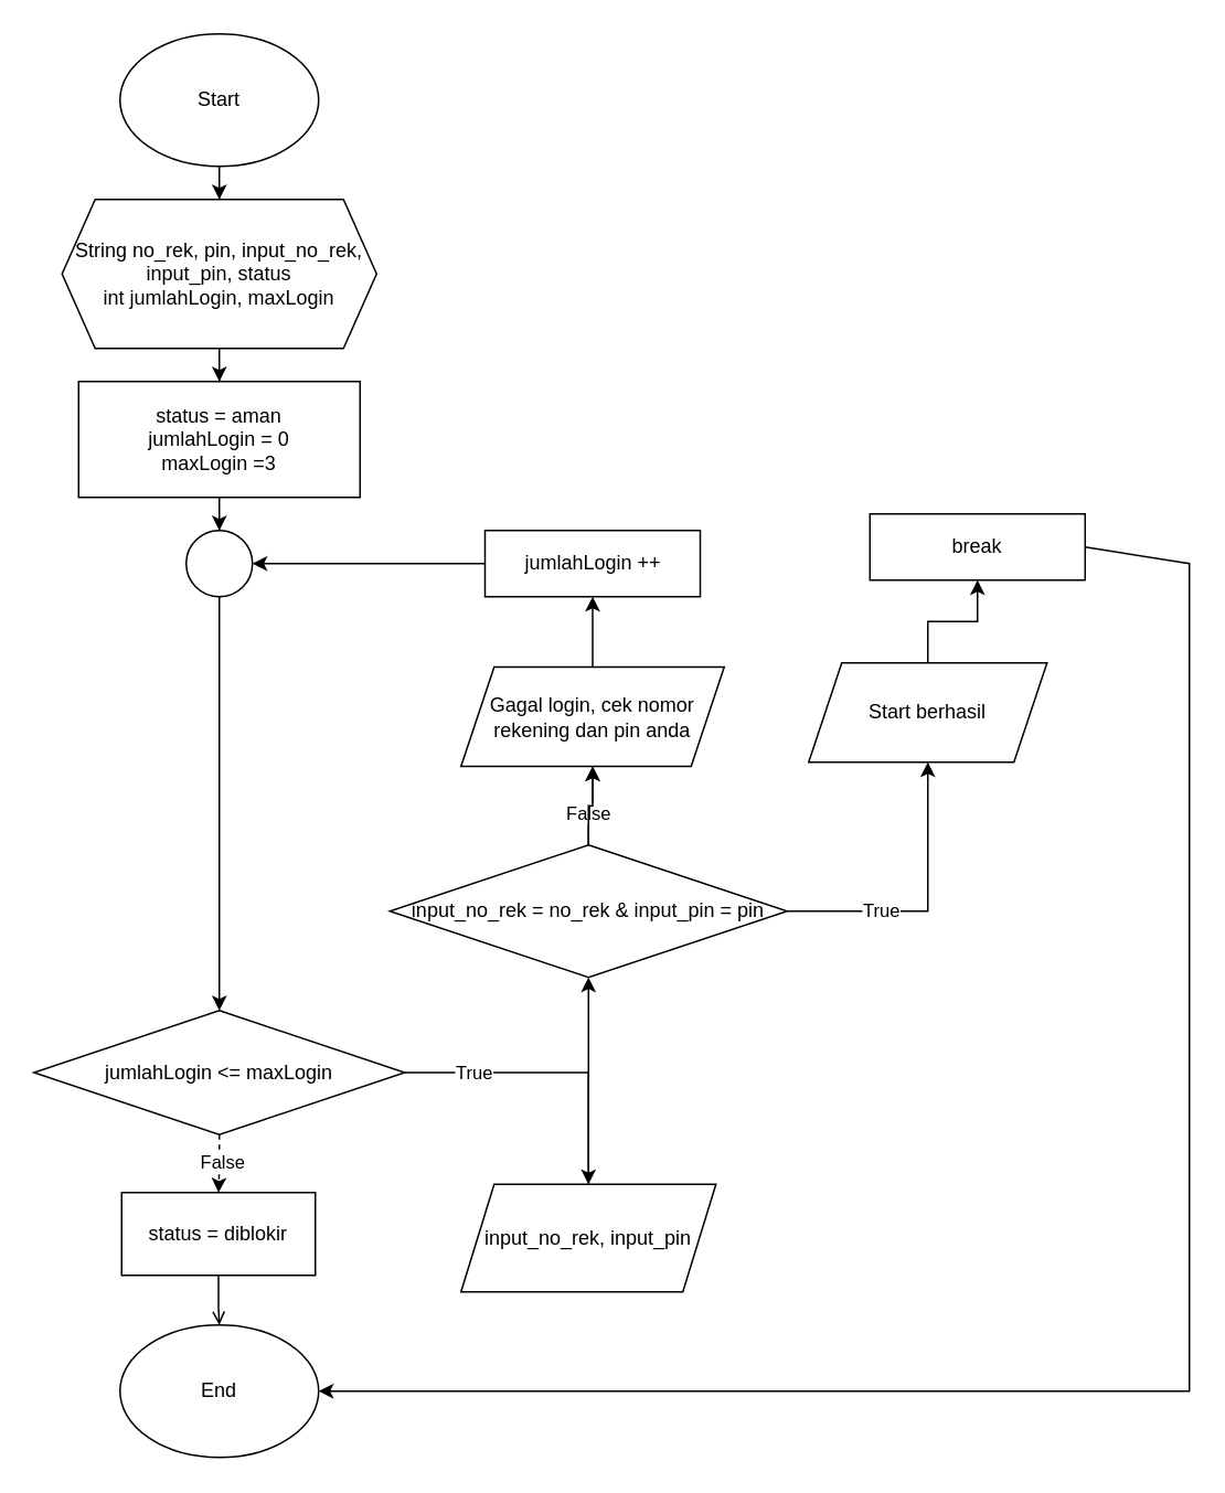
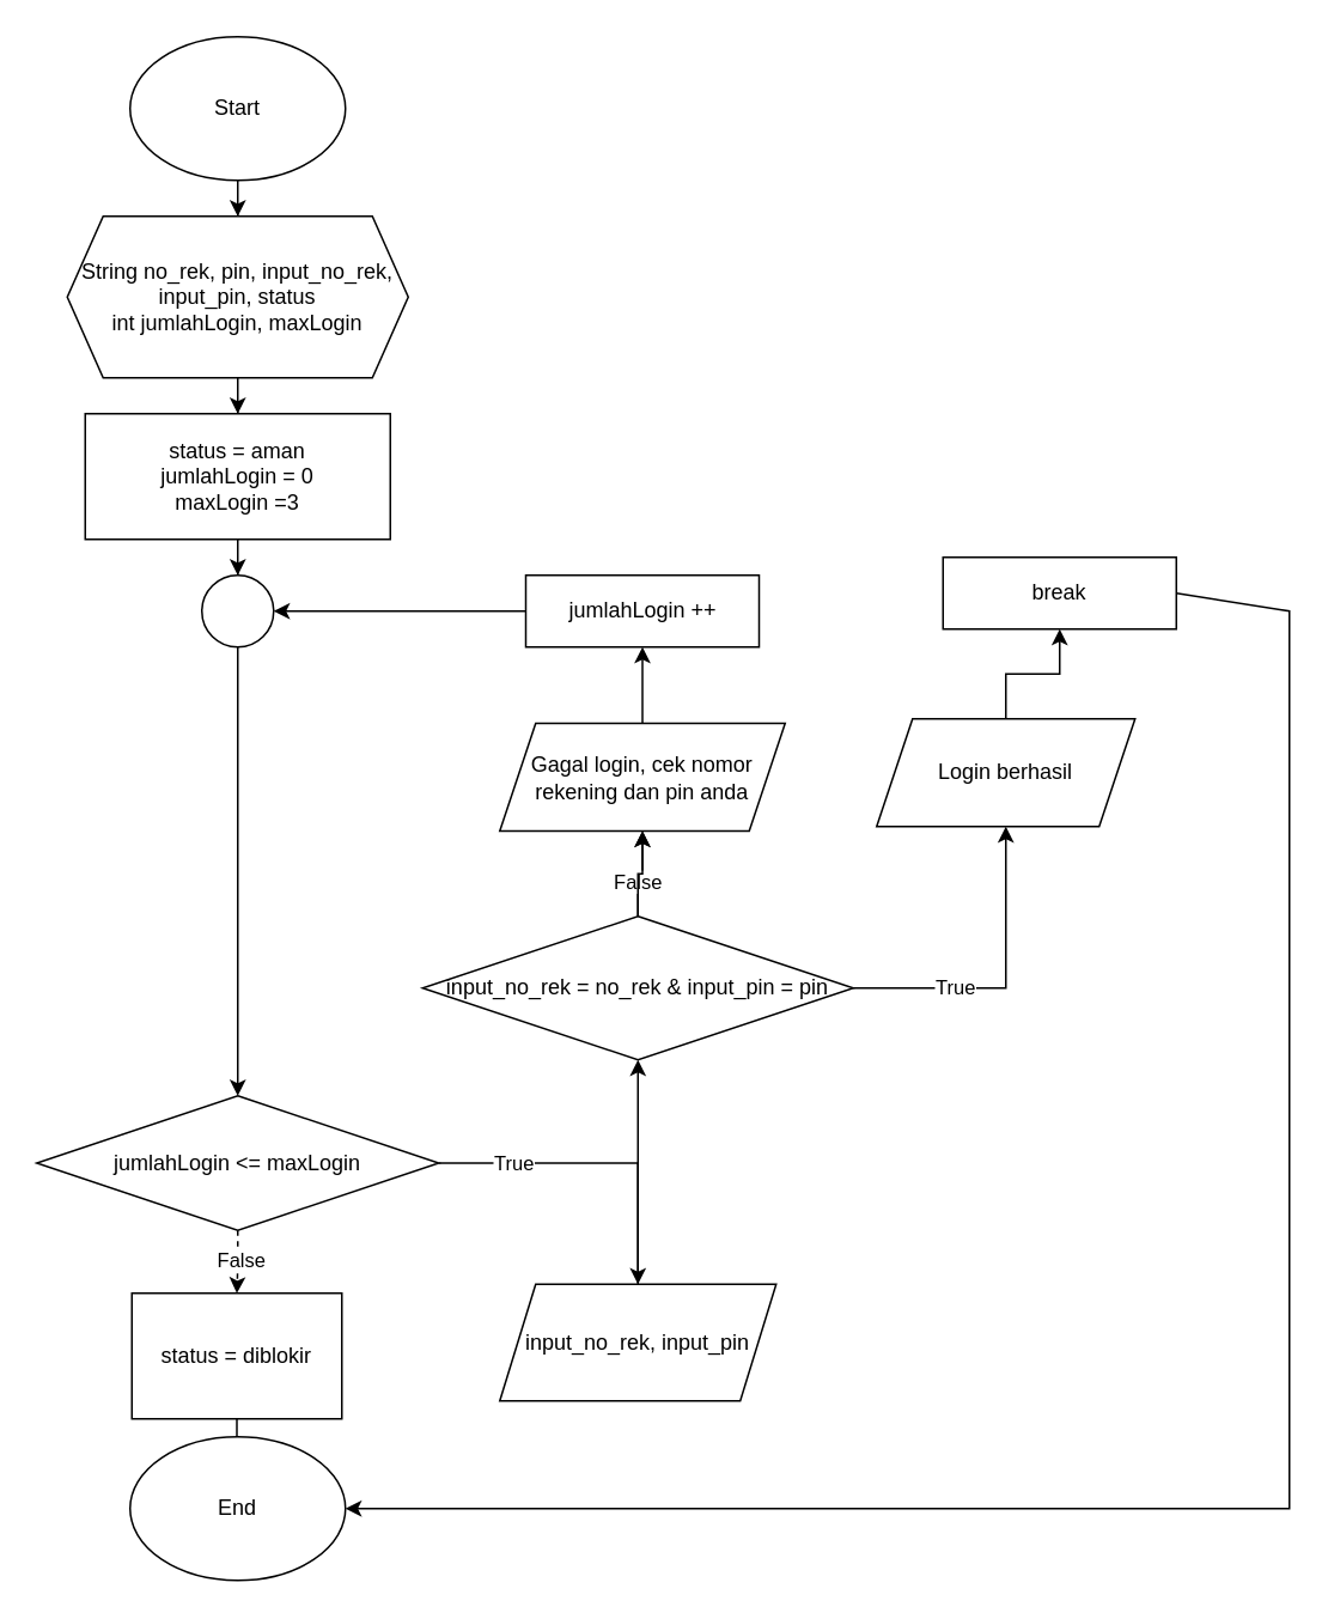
  <mxCell id="0" />
  <mxCell id="1" parent="0" />
  <mxCell id="2" value="" style="edgeStyle=orthogonalEdgeStyle;rounded=0;orthogonalLoop=1;jettySize=auto;html=1;" edge="1" parent="1" source="3" target="5"><mxGeometry relative="1" as="geometry" /></mxCell>
  <mxCell id="3" value="Start" style="ellipse;whiteSpace=wrap;html=1;" vertex="1" parent="1"><mxGeometry x="72" y="20" width="120" height="80" as="geometry" /></mxCell>
  <mxCell id="4" value="" style="edgeStyle=orthogonalEdgeStyle;rounded=0;orthogonalLoop=1;jettySize=auto;html=1;" edge="1" parent="1" source="5" target="7"><mxGeometry relative="1" as="geometry" /></mxCell>
  <mxCell id="5" value="String no_rek, pin, input_no_rek, input_pin, status&lt;br&gt;int jumlahLogin, maxLogin" style="shape=hexagon;perimeter=hexagonPerimeter2;whiteSpace=wrap;html=1;fixedSize=1;" vertex="1" parent="1"><mxGeometry x="37" y="120" width="190" height="90" as="geometry" /></mxCell>
  <mxCell id="6" value="" style="edgeStyle=orthogonalEdgeStyle;rounded=0;orthogonalLoop=1;jettySize=auto;html=1;" edge="1" parent="1" source="7" target="9"><mxGeometry relative="1" as="geometry" /></mxCell>
  <mxCell id="7" value="status = aman&lt;br&gt;jumlahLogin = 0&lt;br&gt;maxLogin =3" style="rounded=0;whiteSpace=wrap;html=1;" vertex="1" parent="1"><mxGeometry x="47" y="230" width="170" height="70" as="geometry" /></mxCell>
  <mxCell id="8" value="" style="edgeStyle=orthogonalEdgeStyle;rounded=0;orthogonalLoop=1;jettySize=auto;html=1;" edge="1" parent="1" source="9" target="14"><mxGeometry relative="1" as="geometry" /></mxCell>
  <mxCell id="9" value="" style="ellipse;whiteSpace=wrap;html=1;aspect=fixed;" vertex="1" parent="1"><mxGeometry x="112" y="320" width="40" height="40" as="geometry" /></mxCell>
  <mxCell id="10" value="" style="edgeStyle=orthogonalEdgeStyle;rounded=0;orthogonalLoop=1;jettySize=auto;html=1;" edge="1" parent="1" source="14" target="16"><mxGeometry relative="1" as="geometry" /></mxCell>
  <mxCell id="11" value="True" style="edgeLabel;html=1;align=center;verticalAlign=middle;resizable=0;points=[];" vertex="1" connectable="0" parent="10"><mxGeometry x="-0.536" y="1" relative="1" as="geometry"><mxPoint y="1" as="offset" /></mxGeometry></mxCell>
  <mxCell id="12" value="" style="edgeStyle=orthogonalEdgeStyle;rounded=0;orthogonalLoop=1;jettySize=auto;html=1;dashed=1;" edge="1" parent="1" source="14" target="30"><mxGeometry relative="1" as="geometry" /></mxCell>
  <mxCell id="13" value="False" style="edgeLabel;html=1;align=center;verticalAlign=middle;resizable=0;points=[];" vertex="1" connectable="0" parent="12"><mxGeometry x="-0.099" y="1" relative="1" as="geometry"><mxPoint as="offset" /></mxGeometry></mxCell>
  <mxCell id="14" value="jumlahLogin &amp;lt;= maxLogin" style="rhombus;whiteSpace=wrap;html=1;" vertex="1" parent="1"><mxGeometry x="20" y="610" width="224" height="75" as="geometry" /></mxCell>
  <mxCell id="15" value="" style="edgeStyle=orthogonalEdgeStyle;rounded=0;orthogonalLoop=1;jettySize=auto;html=1;" edge="1" parent="1" source="16" target="22"><mxGeometry relative="1" as="geometry" /></mxCell>
  <mxCell id="16" value="input_no_rek, input_pin" style="shape=parallelogram;perimeter=parallelogramPerimeter;whiteSpace=wrap;html=1;fixedSize=1;" vertex="1" parent="1"><mxGeometry x="278" y="715" width="154" height="65" as="geometry" /></mxCell>
  <mxCell id="17" value="" style="edgeStyle=orthogonalEdgeStyle;rounded=0;orthogonalLoop=1;jettySize=auto;html=1;" edge="1" parent="1" source="22" target="24"><mxGeometry relative="1" as="geometry" /></mxCell>
  <mxCell id="18" value="False" style="edgeLabel;html=1;align=center;verticalAlign=middle;resizable=0;points=[];" vertex="1" connectable="0" parent="17"><mxGeometry x="-0.2" y="1" relative="1" as="geometry"><mxPoint as="offset" /></mxGeometry></mxCell>
  <mxCell id="19" value="" style="edgeStyle=orthogonalEdgeStyle;rounded=0;orthogonalLoop=1;jettySize=auto;html=1;" edge="1" parent="1" source="22" target="26"><mxGeometry relative="1" as="geometry" /></mxCell>
  <mxCell id="20" value="True" style="edgeLabel;html=1;align=center;verticalAlign=middle;resizable=0;points=[];" vertex="1" connectable="0" parent="19"><mxGeometry x="-0.36" y="1" relative="1" as="geometry"><mxPoint as="offset" /></mxGeometry></mxCell>
  <mxCell id="21" value="" style="edgeStyle=orthogonalEdgeStyle;rounded=0;orthogonalLoop=1;jettySize=auto;html=1;" edge="1" parent="1" source="22" target="24"><mxGeometry relative="1" as="geometry" /></mxCell>
  <mxCell id="22" value="input_no_rek = no_rek &amp;amp; input_pin = pin" style="rhombus;whiteSpace=wrap;html=1;" vertex="1" parent="1"><mxGeometry x="235" y="510" width="240" height="80" as="geometry" /></mxCell>
  <mxCell id="23" value="" style="edgeStyle=orthogonalEdgeStyle;rounded=0;orthogonalLoop=1;jettySize=auto;html=1;" edge="1" parent="1" source="24" target="28"><mxGeometry relative="1" as="geometry" /></mxCell>
  <mxCell id="24" value="Gagal login, cek nomor rekening dan pin anda" style="shape=parallelogram;perimeter=parallelogramPerimeter;whiteSpace=wrap;html=1;fixedSize=1;" vertex="1" parent="1"><mxGeometry x="278" y="402.5" width="159" height="60" as="geometry" /></mxCell>
  <mxCell id="25" value="" style="edgeStyle=orthogonalEdgeStyle;rounded=0;orthogonalLoop=1;jettySize=auto;html=1;" edge="1" parent="1" source="26" target="32"><mxGeometry relative="1" as="geometry" /></mxCell>
- <mxCell id="26" value="Start berhasil" style="shape=parallelogram;perimeter=parallelogramPerimeter;whiteSpace=wrap;html=1;fixedSize=1;" vertex="1" parent="1"><mxGeometry x="488" y="400" width="144" height="60" as="geometry" /></mxCell>
+ <mxCell id="26" value="Login berhasil" style="shape=parallelogram;perimeter=parallelogramPerimeter;whiteSpace=wrap;html=1;fixedSize=1;" vertex="1" parent="1"><mxGeometry x="488" y="400" width="144" height="60" as="geometry" /></mxCell>
  <mxCell id="27" value="" style="edgeStyle=orthogonalEdgeStyle;rounded=0;orthogonalLoop=1;jettySize=auto;html=1;" edge="1" parent="1" source="28" target="9"><mxGeometry relative="1" as="geometry" /></mxCell>
  <mxCell id="28" value="jumlahLogin ++" style="rounded=0;whiteSpace=wrap;html=1;" vertex="1" parent="1"><mxGeometry x="292.5" y="320" width="130" height="40" as="geometry" /></mxCell>
  <mxCell id="29" value="" style="edgeStyle=orthogonalEdgeStyle;rounded=0;orthogonalLoop=1;jettySize=auto;html=1;endArrow=open;" edge="1" parent="1" source="30" target="31"><mxGeometry relative="1" as="geometry" /></mxCell>
- <mxCell id="30" value="status = diblokir" style="rounded=0;whiteSpace=wrap;html=1;" vertex="1" parent="1"><mxGeometry x="73" y="720" width="117" height="50" as="geometry" /></mxCell>
+ <mxCell id="30" value="status = diblokir" style="rounded=0;whiteSpace=wrap;html=1;" vertex="1" parent="1"><mxGeometry x="73" y="720" width="117" height="70" as="geometry" /></mxCell>
  <mxCell id="31" value="End" style="ellipse;whiteSpace=wrap;html=1;" vertex="1" parent="1"><mxGeometry x="72" y="800" width="120" height="80" as="geometry" /></mxCell>
  <mxCell id="32" value="break" style="rounded=0;whiteSpace=wrap;html=1;" vertex="1" parent="1"><mxGeometry x="525" y="310" width="130" height="40" as="geometry" /></mxCell>
  <mxCell id="33" value="" style="endArrow=classic;html=1;rounded=0;exitX=1;exitY=0.5;exitDx=0;exitDy=0;entryX=1;entryY=0.5;entryDx=0;entryDy=0;" edge="1" parent="1" source="32" target="31"><mxGeometry width="50" height="50" relative="1" as="geometry"><mxPoint x="618" y="390" as="sourcePoint" /><mxPoint x="668" y="340" as="targetPoint" /><Array as="points"><mxPoint x="718" y="340" /><mxPoint x="718" y="840" /></Array></mxGeometry></mxCell>
